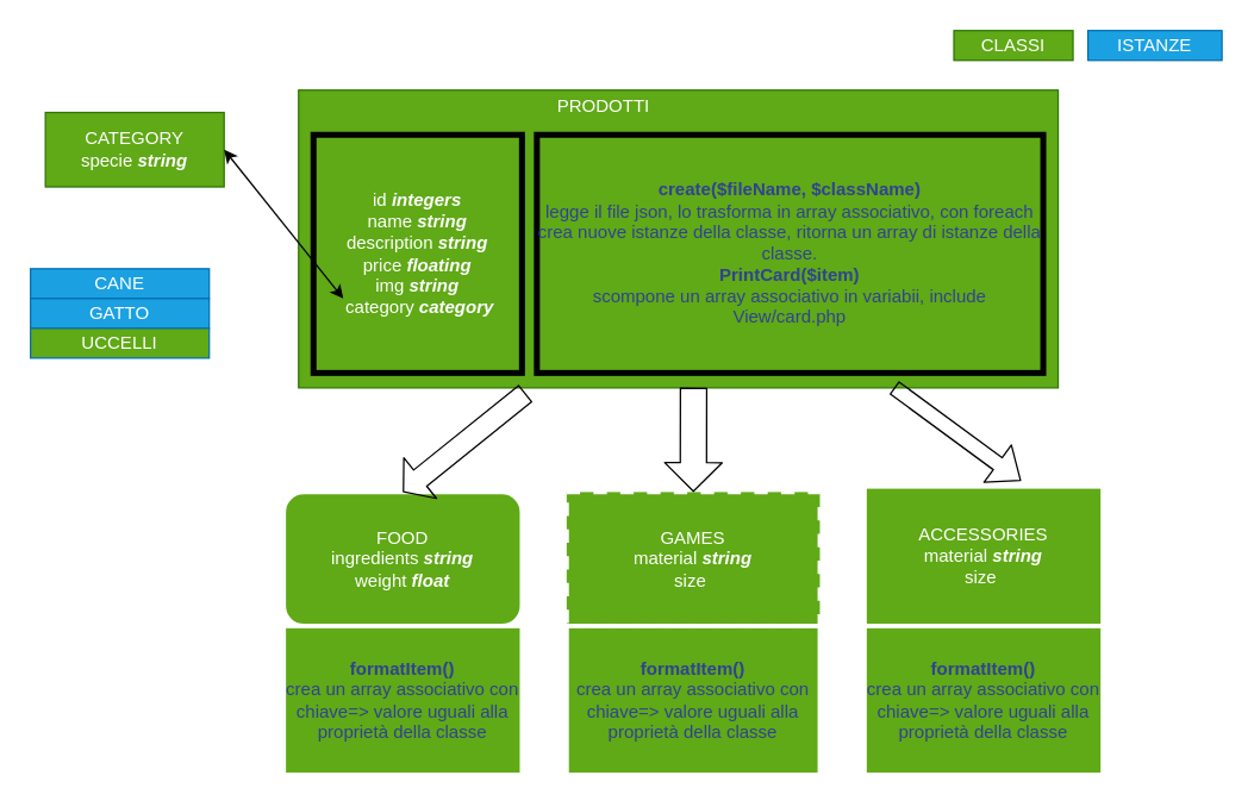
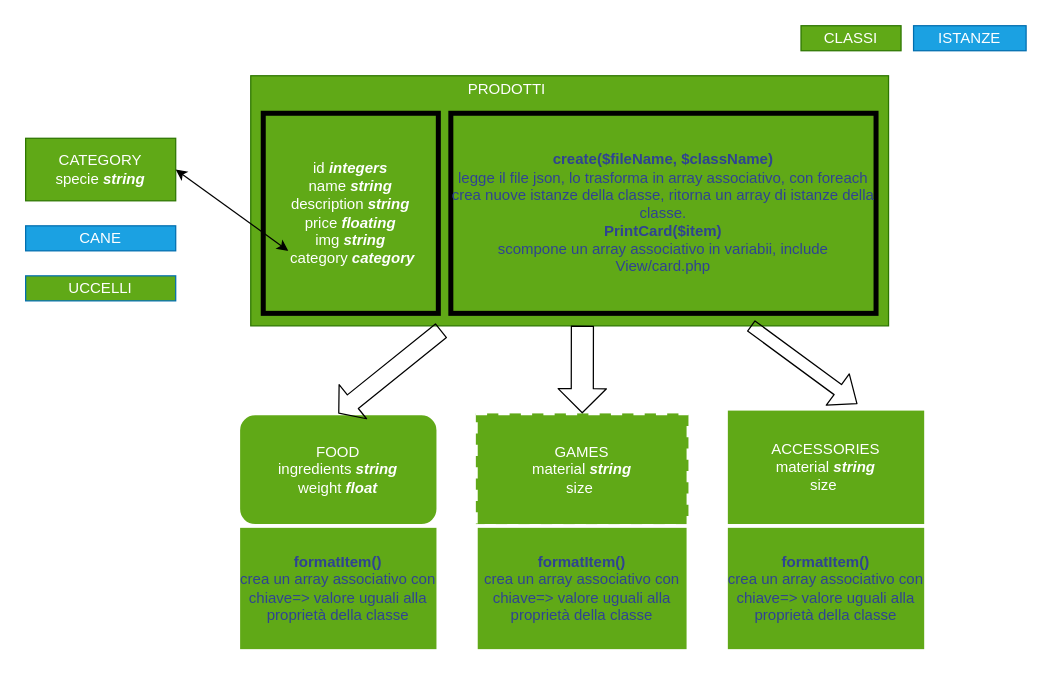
  <mxCell id="0" />
  <mxCell id="1" parent="0" />
  <mxCell id="2" value="&lt;b style=&quot;font-style: italic;&quot;&gt;&lt;br&gt;&lt;/b&gt;" style="rounded=0;whiteSpace=wrap;html=1;fillColor=#60a917;fontColor=#ffffff;strokeColor=#2D7600;" parent="1" vertex="1"><mxGeometry x="200" y="60" width="510" height="200" as="geometry" /></mxCell>
  <mxCell id="3" value="FOOD&lt;br&gt;ingredients &lt;b&gt;&lt;i&gt;string&lt;/i&gt;&lt;/b&gt;&lt;br&gt;weight&lt;b&gt; &lt;i style=&quot;&quot;&gt;float&lt;/i&gt;&lt;/b&gt;" style="whiteSpace=wrap;html=1;fillColor=#60a917;fontColor=#ffffff;strokeColor=#FFFFFF;strokeWidth=3;rounded=1;" parent="1" vertex="1"><mxGeometry x="190" y="330" width="160" height="90" as="geometry" /></mxCell>
  <mxCell id="4" value="GAMES&lt;br&gt;material &lt;b&gt;&lt;i&gt;string&lt;/i&gt;&lt;/b&gt;&lt;br&gt;size&amp;nbsp;" style="rounded=0;whiteSpace=wrap;html=1;fillColor=#60a917;fontColor=#ffffff;strokeColor=#FFFFFF;strokeWidth=3;dashed=1;" parent="1" vertex="1"><mxGeometry x="380" y="330" width="170" height="90" as="geometry" /></mxCell>
  <mxCell id="5" value="ACCESSORIES&lt;br&gt;material&amp;nbsp;&lt;b&gt;&lt;i&gt;string&lt;/i&gt;&lt;/b&gt;&lt;br&gt;size&amp;nbsp;" style="rounded=0;whiteSpace=wrap;html=1;fillColor=#60a917;fontColor=#ffffff;strokeColor=#FFFFFF;strokeWidth=3;" parent="1" vertex="1"><mxGeometry x="580" y="326.25" width="160" height="93.75" as="geometry" /></mxCell>
  <mxCell id="6" value="CLASSI" style="rounded=0;whiteSpace=wrap;html=1;fillColor=#60a917;fontColor=#ffffff;strokeColor=#2D7600;" parent="1" vertex="1"><mxGeometry x="640" y="20" width="80" height="20" as="geometry" /></mxCell>
- <mxCell id="7" value="CATEGORY&lt;br&gt;specie &lt;b&gt;&lt;i&gt;string&lt;/i&gt;&lt;/b&gt;" style="rounded=0;whiteSpace=wrap;html=1;fontColor=#ffffff;fillColor=#60a917;strokeColor=#2D7600;" parent="1" vertex="1"><mxGeometry x="30" y="75" width="120" height="50" as="geometry" /></mxCell>
+ <mxCell id="7" value="CATEGORY&lt;br&gt;specie &lt;b&gt;&lt;i&gt;string&lt;/i&gt;&lt;/b&gt;" style="rounded=0;whiteSpace=wrap;html=1;fontColor=#ffffff;fillColor=#60a917;strokeColor=#2D7600;" parent="1" vertex="1"><mxGeometry x="20" y="110" width="120" height="50" as="geometry" /></mxCell>
  <mxCell id="8" value="ISTANZE" style="rounded=0;whiteSpace=wrap;html=1;fontColor=#ffffff;fillColor=#1ba1e2;strokeColor=#006EAF;" parent="1" vertex="1"><mxGeometry x="730" y="20" width="90" height="20" as="geometry" /></mxCell>
  <mxCell id="9" value="CANE" style="rounded=0;whiteSpace=wrap;html=1;fontColor=#ffffff;fillColor=#1ba1e2;strokeColor=#006EAF;" parent="1" vertex="1"><mxGeometry x="20" y="180" width="120" height="20" as="geometry" /></mxCell>
- <mxCell id="10" value="GATTO" style="rounded=0;whiteSpace=wrap;html=1;fontColor=#ffffff;fillColor=#1ba1e2;strokeColor=#006EAF;" parent="1" vertex="1"><mxGeometry x="20" y="200" width="120" height="20" as="geometry" /></mxCell>
  <mxCell id="11" value="UCCELLI" style="rounded=0;whiteSpace=wrap;html=1;fontColor=#ffffff;fillColor=#60a917;strokeColor=#006EAF;" parent="1" vertex="1"><mxGeometry x="20" y="220" width="120" height="20" as="geometry" /></mxCell>
  <mxCell id="12" value="id&amp;nbsp;&lt;i&gt;&lt;b&gt;integers&lt;/b&gt;&lt;/i&gt;&lt;br&gt;name&amp;nbsp;&lt;i&gt;&lt;b&gt;string&lt;/b&gt;&lt;/i&gt;&lt;br&gt;description&amp;nbsp;&lt;i&gt;&lt;b&gt;string&lt;/b&gt;&lt;/i&gt;&lt;br&gt;price&amp;nbsp;&lt;i&gt;&lt;b&gt;floating&lt;/b&gt;&lt;br&gt;&lt;/i&gt;img&amp;nbsp;&lt;b style=&quot;font-style: italic;&quot;&gt;string&lt;br&gt;&amp;nbsp;&lt;/b&gt;category&amp;nbsp;&lt;b style=&quot;font-style: italic;&quot;&gt;category&lt;/b&gt;" style="rounded=0;whiteSpace=wrap;html=1;fontColor=#ffffff;fillColor=#60a917;strokeColor=default;strokeWidth=4;perimeterSpacing=7;" parent="1" vertex="1"><mxGeometry x="210" y="90" width="140" height="160" as="geometry" /></mxCell>
  <mxCell id="13" value="&lt;font color=&quot;#2f4393&quot;&gt;&lt;b&gt;create($fileName, $className)&lt;/b&gt;&lt;br&gt;legge il file json, lo trasforma in array associativo, con foreach crea nuove istanze della classe, ritorna un array di istanze della classe.&lt;br&gt;&lt;b&gt;PrintCard($item)&lt;br&gt;&lt;/b&gt;scompone un array associativo in variabii, include View/card.php&lt;br&gt;&lt;/font&gt;" style="rounded=0;whiteSpace=wrap;html=1;fontColor=#ffffff;fillColor=#60a917;strokeColor=default;strokeWidth=4;perimeterSpacing=7;" parent="1" vertex="1"><mxGeometry x="360" y="90" width="340" height="160" as="geometry" /></mxCell>
  <mxCell id="14" value="PRODOTTI" style="rounded=0;whiteSpace=wrap;html=1;strokeColor=none;strokeWidth=4;fontColor=#ffffff;fillColor=#60a917;movable=0;resizable=0;rotatable=0;deletable=0;editable=0;connectable=0;" parent="1" vertex="1"><mxGeometry x="345" y="70" width="120" as="geometry" /></mxCell>
  <mxCell id="15" value="" style="endArrow=classic;startArrow=classic;html=1;fontColor=#FFFFFF;exitX=1;exitY=0.5;exitDx=0;exitDy=0;" parent="1" source="7" edge="1"><mxGeometry width="50" height="50" relative="1" as="geometry"><mxPoint x="190" y="220" as="sourcePoint" /><mxPoint x="230" y="200" as="targetPoint" /></mxGeometry></mxCell>
  <mxCell id="16" value="" style="shape=flexArrow;endArrow=classic;html=1;fontColor=#FFFFFF;width=14;endSize=4.48;exitX=0.299;exitY=1.018;exitDx=0;exitDy=0;exitPerimeter=0;entryX=0.5;entryY=0;entryDx=0;entryDy=0;" parent="1" source="2" target="3" edge="1"><mxGeometry width="50" height="50" relative="1" as="geometry"><mxPoint x="340" y="270" as="sourcePoint" /><mxPoint x="250" y="288.44" as="targetPoint" /><Array as="points" /></mxGeometry></mxCell>
  <mxCell id="17" value="" style="shape=flexArrow;endArrow=classic;html=1;fontColor=#FFFFFF;width=17.647;endSize=6.082;exitX=0.52;exitY=0.999;exitDx=0;exitDy=0;exitPerimeter=0;" parent="1" source="2" target="4" edge="1"><mxGeometry width="50" height="50" relative="1" as="geometry"><mxPoint x="440" y="260" as="sourcePoint" /><mxPoint x="240" y="170" as="targetPoint" /></mxGeometry></mxCell>
  <mxCell id="18" value="" style="shape=flexArrow;endArrow=classic;html=1;fontColor=#FFFFFF;entryX=0.657;entryY=-0.04;entryDx=0;entryDy=0;entryPerimeter=0;exitX=0.784;exitY=0.999;exitDx=0;exitDy=0;exitPerimeter=0;" parent="1" source="2" target="5" edge="1"><mxGeometry width="50" height="50" relative="1" as="geometry"><mxPoint x="540" y="260" as="sourcePoint" /><mxPoint x="600" y="338.44" as="targetPoint" /></mxGeometry></mxCell>
  <mxCell id="19" value="&lt;font style=&quot;&quot; color=&quot;#2f4393&quot;&gt;&lt;b&gt;formatItem()&lt;/b&gt;&lt;br&gt;crea un array associativo con chiave=&amp;gt; valore uguali alla proprietà della classe&lt;br&gt;&lt;/font&gt;" style="rounded=0;whiteSpace=wrap;html=1;strokeWidth=3;fillColor=#60a917;fontColor=#ffffff;strokeColor=#FFFFFF;" parent="1" vertex="1"><mxGeometry x="190" y="420" width="160" height="100" as="geometry" /></mxCell>
  <mxCell id="20" value="&lt;b style=&quot;color: rgb(47, 67, 147);&quot;&gt;formatItem()&lt;/b&gt;&lt;br style=&quot;color: rgb(47, 67, 147);&quot;&gt;&lt;span style=&quot;color: rgb(47, 67, 147);&quot;&gt;crea un array associativo con chiave=&amp;gt; valore uguali alla proprietà della classe&lt;/span&gt;" style="rounded=0;whiteSpace=wrap;html=1;strokeWidth=3;fillColor=#60a917;fontColor=#ffffff;strokeColor=#FFFFFF;" parent="1" vertex="1"><mxGeometry x="380" y="420" width="170" height="100" as="geometry" /></mxCell>
  <mxCell id="21" value="&lt;b style=&quot;color: rgb(47, 67, 147);&quot;&gt;formatItem()&lt;/b&gt;&lt;br style=&quot;color: rgb(47, 67, 147);&quot;&gt;&lt;span style=&quot;color: rgb(47, 67, 147);&quot;&gt;crea un array associativo con chiave=&amp;gt; valore uguali alla proprietà della classe&lt;/span&gt;" style="rounded=0;whiteSpace=wrap;html=1;strokeWidth=3;fillColor=#60a917;fontColor=#ffffff;strokeColor=#FFFFFF;" parent="1" vertex="1"><mxGeometry x="580" y="420" width="160" height="100" as="geometry" /></mxCell>
